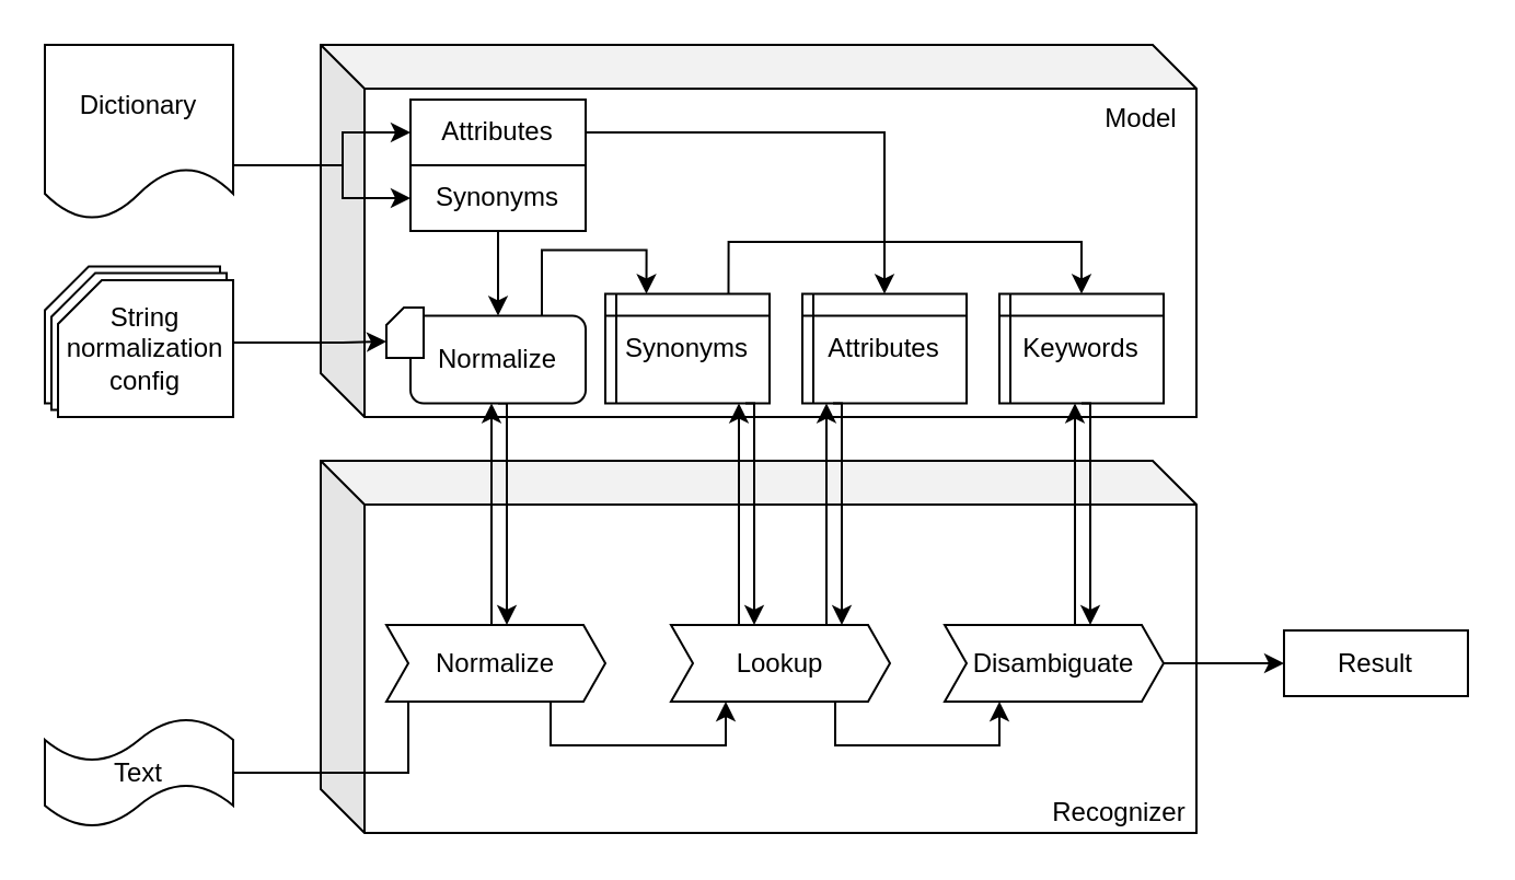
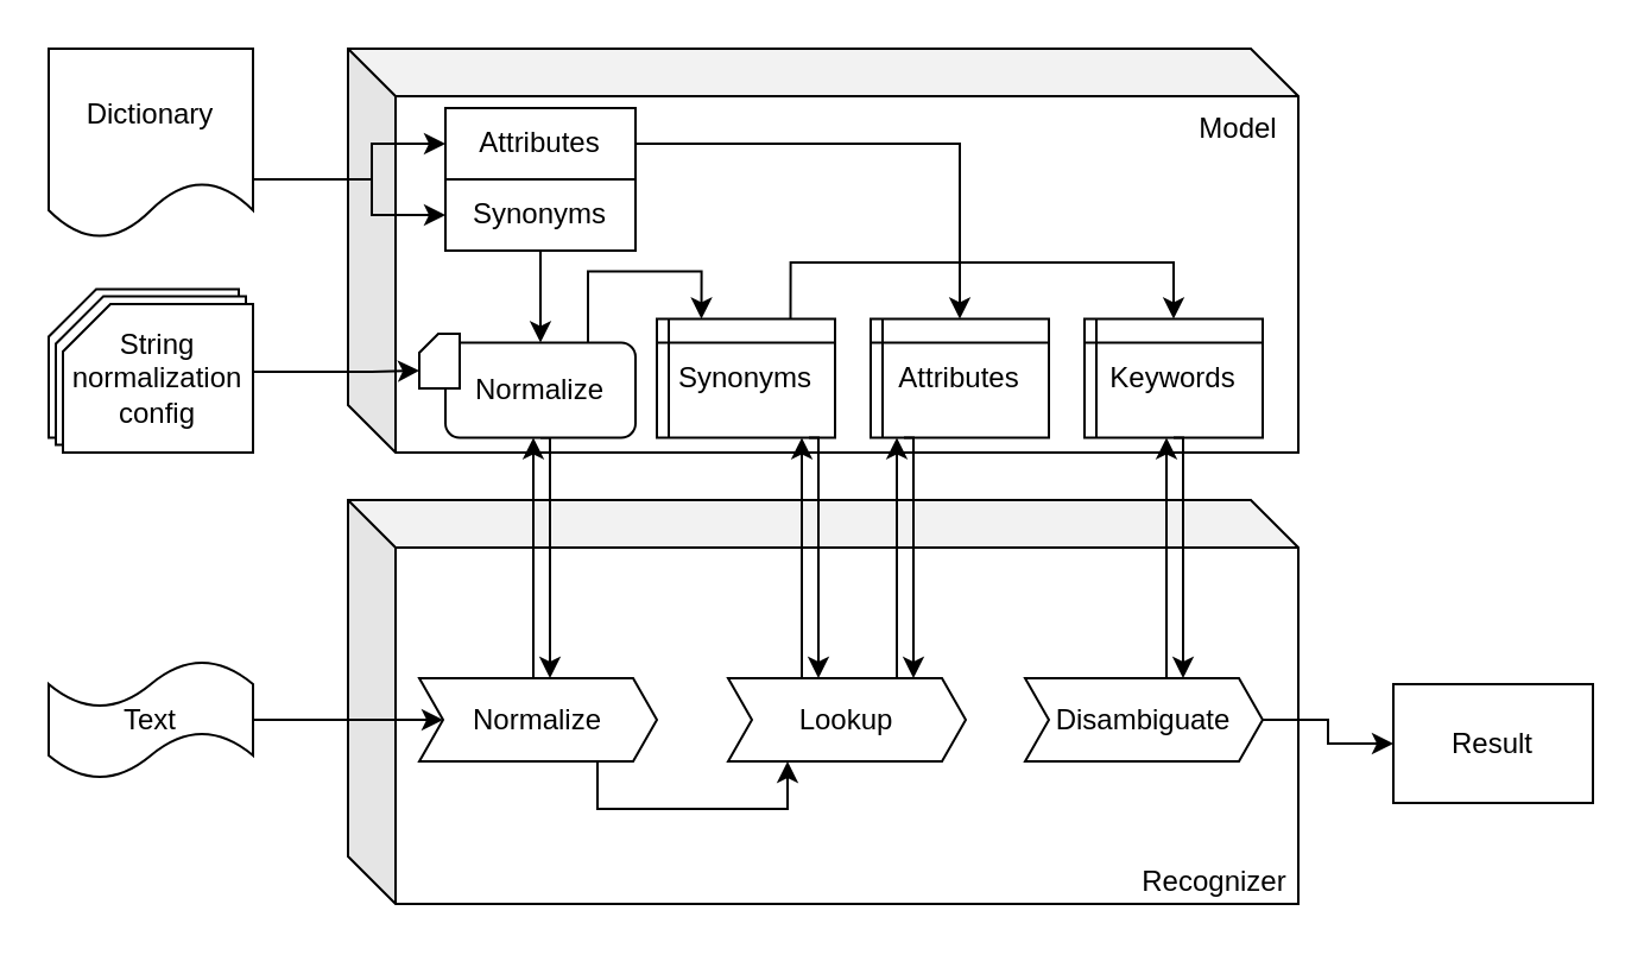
  <mxCell id="0" />
  <mxCell id="1" parent="0" />
  <mxCell id="2" value="&lt;br&gt;" style="shape=card;whiteSpace=wrap;html=1;size=20;shadow=0;" vertex="1" parent="1"><mxGeometry x="20" y="121.25" width="80" height="62.5" as="geometry" /></mxCell>
  <mxCell id="3" value="&lt;br&gt;" style="shape=card;whiteSpace=wrap;html=1;size=20;shadow=0;" vertex="1" parent="1"><mxGeometry x="23" y="124.25" width="80" height="62.5" as="geometry" /></mxCell>
  <mxCell id="4" value="&lt;div style=&quot;text-align: justify&quot;&gt;Model&lt;/div&gt;" style="shape=cube;whiteSpace=wrap;html=1;boundedLbl=1;backgroundOutline=1;darkOpacity=0.05;darkOpacity2=0.1;align=center;labelPosition=center;verticalLabelPosition=middle;verticalAlign=top;shadow=0;spacingLeft=330;" parent="1" vertex="1"><mxGeometry x="146" y="20" width="400" height="170" as="geometry" /></mxCell>
  <mxCell id="5" value="Recognizer" style="shape=cube;whiteSpace=wrap;html=1;boundedLbl=1;backgroundOutline=1;darkOpacity=0.05;darkOpacity2=0.1;align=center;horizontal=1;labelPosition=center;verticalLabelPosition=middle;verticalAlign=bottom;spacingTop=0;labelBackgroundColor=none;labelBorderColor=none;shadow=0;spacingLeft=310;" parent="1" vertex="1"><mxGeometry x="146" y="210" width="400" height="170" as="geometry" /></mxCell>
  <mxCell id="6" style="edgeStyle=orthogonalEdgeStyle;rounded=0;orthogonalLoop=1;jettySize=auto;html=1;exitX=0.75;exitY=0;exitDx=0;exitDy=0;entryX=0.25;entryY=0;entryDx=0;entryDy=0;shadow=0;" edge="1" parent="1" source="8" target="21"><mxGeometry relative="1" as="geometry" /></mxCell>
  <mxCell id="7" style="edgeStyle=orthogonalEdgeStyle;rounded=0;orthogonalLoop=1;jettySize=auto;html=1;exitX=0.75;exitY=1;exitDx=0;exitDy=0;entryX=0.75;entryY=0;entryDx=0;entryDy=0;shadow=0;" edge="1" parent="1"><mxGeometry relative="1" as="geometry"><mxPoint x="227" y="183.75" as="sourcePoint" /><mxPoint x="231" y="285" as="targetPoint" /><Array as="points"><mxPoint x="231" y="184" /></Array></mxGeometry></mxCell>
  <mxCell id="8" value="Normalize" style="rounded=1;whiteSpace=wrap;html=1;shadow=0;" parent="1" vertex="1"><mxGeometry x="187" y="143.75" width="80" height="40" as="geometry" /></mxCell>
  <mxCell id="9" style="edgeStyle=orthogonalEdgeStyle;rounded=0;orthogonalLoop=1;jettySize=auto;html=1;exitX=1;exitY=0.75;exitDx=0;exitDy=0;entryX=0;entryY=0.5;entryDx=0;entryDy=0;shadow=0;" parent="1" source="11" target="16" edge="1"><mxGeometry relative="1" as="geometry"><Array as="points"><mxPoint x="106" y="75" /><mxPoint x="156" y="75" /><mxPoint x="156" y="90" /></Array></mxGeometry></mxCell>
  <mxCell id="10" style="edgeStyle=orthogonalEdgeStyle;rounded=0;orthogonalLoop=1;jettySize=auto;html=1;exitX=1;exitY=0.75;exitDx=0;exitDy=0;entryX=0;entryY=0.5;entryDx=0;entryDy=0;shadow=0;" parent="1" source="11" target="14" edge="1"><mxGeometry relative="1" as="geometry"><Array as="points"><mxPoint x="106" y="75" /><mxPoint x="156" y="75" /><mxPoint x="156" y="60" /></Array></mxGeometry></mxCell>
  <mxCell id="11" value="Dictionary" style="shape=document;whiteSpace=wrap;html=1;boundedLbl=1;shadow=0;" parent="1" vertex="1"><mxGeometry x="20" y="20" width="86" height="80" as="geometry" /></mxCell>
  <mxCell id="12" style="edgeStyle=orthogonalEdgeStyle;rounded=0;orthogonalLoop=1;jettySize=auto;html=1;exitX=1;exitY=0.5;exitDx=0;exitDy=0;exitPerimeter=0;entryX=0;entryY=0;entryDx=0;entryDy=15.5;entryPerimeter=0;shadow=0;" edge="1" parent="1" source="13" target="19"><mxGeometry relative="1" as="geometry"><Array as="points"><mxPoint x="106" y="156" /><mxPoint x="156" y="156" /></Array></mxGeometry></mxCell>
  <mxCell id="13" value="String normalization config" style="shape=card;whiteSpace=wrap;html=1;size=20;shadow=0;" parent="1" vertex="1"><mxGeometry x="26" y="127.5" width="80" height="62.5" as="geometry" /></mxCell>
  <mxCell id="14" value="Attributes" style="rounded=0;whiteSpace=wrap;html=1;shadow=0;" parent="1" vertex="1"><mxGeometry x="187" y="45" width="80" height="30" as="geometry" /></mxCell>
  <mxCell id="15" style="edgeStyle=orthogonalEdgeStyle;rounded=0;orthogonalLoop=1;jettySize=auto;html=1;exitX=0.5;exitY=1;exitDx=0;exitDy=0;shadow=0;" parent="1" source="16" target="8" edge="1"><mxGeometry relative="1" as="geometry" /></mxCell>
  <mxCell id="16" value="Synonyms" style="rounded=0;whiteSpace=wrap;html=1;shadow=0;" parent="1" vertex="1"><mxGeometry x="187" y="75" width="80" height="30" as="geometry" /></mxCell>
  <mxCell id="17" style="edgeStyle=orthogonalEdgeStyle;rounded=0;orthogonalLoop=1;jettySize=auto;html=1;exitX=1;exitY=0.5;exitDx=0;exitDy=0;exitPerimeter=0;entryX=0;entryY=0.5;entryDx=0;entryDy=0;shadow=0;" parent="1" source="18" target="25" edge="1"><mxGeometry relative="1" as="geometry" /></mxCell>
- <mxCell id="18" value="Text" style="shape=tape;whiteSpace=wrap;html=1;shadow=0;" parent="1" vertex="1"><mxGeometry x="20" y="327.5" width="86" height="50" as="geometry" /></mxCell>
+ <mxCell id="18" value="Text" style="shape=tape;whiteSpace=wrap;html=1;shadow=0;" parent="1" vertex="1"><mxGeometry x="20" y="277.5" width="86" height="50" as="geometry" /></mxCell>
  <mxCell id="19" value="" style="shape=card;whiteSpace=wrap;html=1;size=8;shadow=0;" parent="1" vertex="1"><mxGeometry x="176" y="140" width="17" height="23" as="geometry" /></mxCell>
  <mxCell id="20" style="edgeStyle=orthogonalEdgeStyle;orthogonalLoop=1;jettySize=auto;html=1;exitX=0.75;exitY=0;exitDx=0;exitDy=0;entryX=0.5;entryY=0;entryDx=0;entryDy=0;rounded=0;shadow=0;" edge="1" parent="1" source="21" target="22"><mxGeometry relative="1" as="geometry"><Array as="points"><mxPoint x="332" y="110" /><mxPoint x="494" y="110" /></Array></mxGeometry></mxCell>
  <mxCell id="21" value="Synonyms" style="shape=internalStorage;whiteSpace=wrap;html=1;backgroundOutline=1;dx=5;dy=10;shadow=0;" parent="1" vertex="1"><mxGeometry x="276" y="133.75" width="75" height="50" as="geometry" /></mxCell>
  <mxCell id="22" value="Keywords" style="shape=internalStorage;whiteSpace=wrap;html=1;backgroundOutline=1;dx=5;dy=10;shadow=0;" parent="1" vertex="1"><mxGeometry x="456" y="133.75" width="75" height="50" as="geometry" /></mxCell>
  <mxCell id="23" style="edgeStyle=orthogonalEdgeStyle;rounded=0;orthogonalLoop=1;jettySize=auto;html=1;exitX=0.75;exitY=1;exitDx=0;exitDy=0;entryX=0.25;entryY=1;entryDx=0;entryDy=0;shadow=0;" parent="1" source="25" target="27" edge="1"><mxGeometry relative="1" as="geometry" /></mxCell>
  <mxCell id="24" style="edgeStyle=orthogonalEdgeStyle;rounded=0;orthogonalLoop=1;jettySize=auto;html=1;exitX=0.5;exitY=0;exitDx=0;exitDy=0;entryX=0.5;entryY=1;entryDx=0;entryDy=0;shadow=0;" edge="1" parent="1"><mxGeometry relative="1" as="geometry"><mxPoint x="223" y="285" as="sourcePoint" /><mxPoint x="224" y="183.75" as="targetPoint" /><Array as="points"><mxPoint x="224" y="285" /></Array></mxGeometry></mxCell>
  <mxCell id="25" value="Normalize" style="shape=step;perimeter=stepPerimeter;whiteSpace=wrap;html=1;fixedSize=1;size=10;shadow=0;" parent="1" vertex="1"><mxGeometry x="176" y="285" width="100" height="35" as="geometry" /></mxCell>
- <mxCell id="26" style="edgeStyle=orthogonalEdgeStyle;rounded=0;orthogonalLoop=1;jettySize=auto;html=1;exitX=0.75;exitY=1;exitDx=0;exitDy=0;entryX=0.25;entryY=1;entryDx=0;entryDy=0;shadow=0;" parent="1" source="27" target="29" edge="1"><mxGeometry relative="1" as="geometry" /></mxCell>
  <mxCell id="27" value="Lookup" style="shape=step;perimeter=stepPerimeter;whiteSpace=wrap;html=1;fixedSize=1;size=10;shadow=0;" parent="1" vertex="1"><mxGeometry x="306" y="285" width="100" height="35" as="geometry" /></mxCell>
  <mxCell id="28" style="edgeStyle=orthogonalEdgeStyle;rounded=0;orthogonalLoop=1;jettySize=auto;html=1;exitX=1;exitY=0.5;exitDx=0;exitDy=0;entryX=0;entryY=0.5;entryDx=0;entryDy=0;shadow=0;" edge="1" parent="1" source="29" target="31"><mxGeometry relative="1" as="geometry" /></mxCell>
  <mxCell id="29" value="Disambiguate" style="shape=step;perimeter=stepPerimeter;whiteSpace=wrap;html=1;fixedSize=1;size=10;shadow=0;" parent="1" vertex="1"><mxGeometry x="431" y="285" width="100" height="35" as="geometry" /></mxCell>
  <mxCell id="30" value="Attributes" style="shape=internalStorage;whiteSpace=wrap;html=1;backgroundOutline=1;dx=5;dy=10;shadow=0;" vertex="1" parent="1"><mxGeometry x="366" y="133.75" width="75" height="50" as="geometry" /></mxCell>
- <mxCell id="31" value="Result" style="rounded=0;whiteSpace=wrap;html=1;labelBackgroundColor=none;shadow=0;" vertex="1" parent="1"><mxGeometry x="586" y="287.5" width="84" height="30" as="geometry" /></mxCell>
+ <mxCell id="31" value="Result" style="rounded=0;whiteSpace=wrap;html=1;labelBackgroundColor=none;shadow=0;" vertex="1" parent="1"><mxGeometry x="586" y="287.5" width="84" height="50" as="geometry" /></mxCell>
  <mxCell id="32" style="edgeStyle=orthogonalEdgeStyle;rounded=0;orthogonalLoop=1;jettySize=auto;html=1;exitX=1;exitY=0.5;exitDx=0;exitDy=0;entryX=0.5;entryY=0;entryDx=0;entryDy=0;shadow=0;" edge="1" parent="1" source="14" target="30"><mxGeometry relative="1" as="geometry" /></mxCell>
  <mxCell id="33" style="edgeStyle=orthogonalEdgeStyle;rounded=0;orthogonalLoop=1;jettySize=auto;html=1;exitX=0.75;exitY=1;exitDx=0;exitDy=0;entryX=0.75;entryY=0;entryDx=0;entryDy=0;shadow=0;" edge="1" parent="1"><mxGeometry relative="1" as="geometry"><mxPoint x="340" y="183.75" as="sourcePoint" /><mxPoint x="344" y="285" as="targetPoint" /><Array as="points"><mxPoint x="344" y="184" /></Array></mxGeometry></mxCell>
  <mxCell id="34" style="edgeStyle=orthogonalEdgeStyle;rounded=0;orthogonalLoop=1;jettySize=auto;html=1;exitX=0.5;exitY=0;exitDx=0;exitDy=0;entryX=0.5;entryY=1;entryDx=0;entryDy=0;shadow=0;" edge="1" parent="1"><mxGeometry relative="1" as="geometry"><mxPoint x="336" y="285" as="sourcePoint" /><mxPoint x="337" y="183.75" as="targetPoint" /><Array as="points"><mxPoint x="337" y="285" /></Array></mxGeometry></mxCell>
  <mxCell id="35" style="edgeStyle=orthogonalEdgeStyle;rounded=0;orthogonalLoop=1;jettySize=auto;html=1;exitX=0.75;exitY=1;exitDx=0;exitDy=0;entryX=0.75;entryY=0;entryDx=0;entryDy=0;shadow=0;" edge="1" parent="1"><mxGeometry relative="1" as="geometry"><mxPoint x="380" y="183.75" as="sourcePoint" /><mxPoint x="384" y="285" as="targetPoint" /><Array as="points"><mxPoint x="384" y="184" /></Array></mxGeometry></mxCell>
  <mxCell id="36" style="edgeStyle=orthogonalEdgeStyle;rounded=0;orthogonalLoop=1;jettySize=auto;html=1;exitX=0.5;exitY=0;exitDx=0;exitDy=0;entryX=0.5;entryY=1;entryDx=0;entryDy=0;shadow=0;" edge="1" parent="1"><mxGeometry relative="1" as="geometry"><mxPoint x="376" y="285" as="sourcePoint" /><mxPoint x="377" y="183.75" as="targetPoint" /><Array as="points"><mxPoint x="377" y="285" /></Array></mxGeometry></mxCell>
  <mxCell id="37" style="edgeStyle=orthogonalEdgeStyle;rounded=0;orthogonalLoop=1;jettySize=auto;html=1;exitX=0.75;exitY=1;exitDx=0;exitDy=0;entryX=0.75;entryY=0;entryDx=0;entryDy=0;shadow=0;" edge="1" parent="1"><mxGeometry relative="1" as="geometry"><mxPoint x="493.5" y="183.75" as="sourcePoint" /><mxPoint x="497.5" y="285" as="targetPoint" /><Array as="points"><mxPoint x="497.5" y="184" /></Array></mxGeometry></mxCell>
  <mxCell id="38" style="edgeStyle=orthogonalEdgeStyle;rounded=0;orthogonalLoop=1;jettySize=auto;html=1;exitX=0.5;exitY=0;exitDx=0;exitDy=0;entryX=0.5;entryY=1;entryDx=0;entryDy=0;shadow=0;" edge="1" parent="1"><mxGeometry relative="1" as="geometry"><mxPoint x="489.5" y="285" as="sourcePoint" /><mxPoint x="490.5" y="183.75" as="targetPoint" /><Array as="points"><mxPoint x="490.5" y="285" /></Array></mxGeometry></mxCell>
